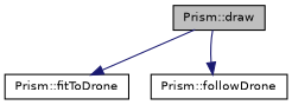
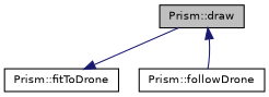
  digraph {
    rankdir=TB
    node [color=black fillcolor=white fontname=Helvetica fontsize=10 shape=record style=filled]
    edge [color=midnightblue fontname=Helvetica fontsize=10 labelfontname=Helvetica labelfontsize=10 style=solid]
    n1 [fillcolor=grey75 fontcolor=black height=0.2 label="Prism::draw" width=0.4]
    n2 [height=0.2 label="Prism::fitToDrone" width=0.4]
    n3 [height=0.2 label="Prism::followDrone" width=0.4]
    n1 -> n2
-   n1 -> n3
+   n3 -> n1
  }
